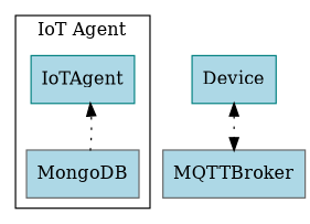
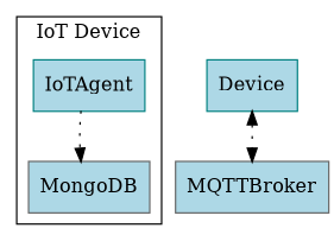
  digraph {
    compound=true
    rankdir=TB
    splines=line
    node [color=teal fillcolor=lightblue shape=record style=filled]
    edge [style=dotted]
    IoTAgent
    MongoDB [color=gray40]
    Device
    MQTTBroker [color=gray40]
    subgraph cluster_1 {
-     label="IoT Agent"
+     label="IoT Device"
      IoTAgent
      MongoDB
    }
-   MongoDB -> IoTAgent
+   IoTAgent -> MongoDB
    Device -> MQTTBroker [dir=both]
  }
